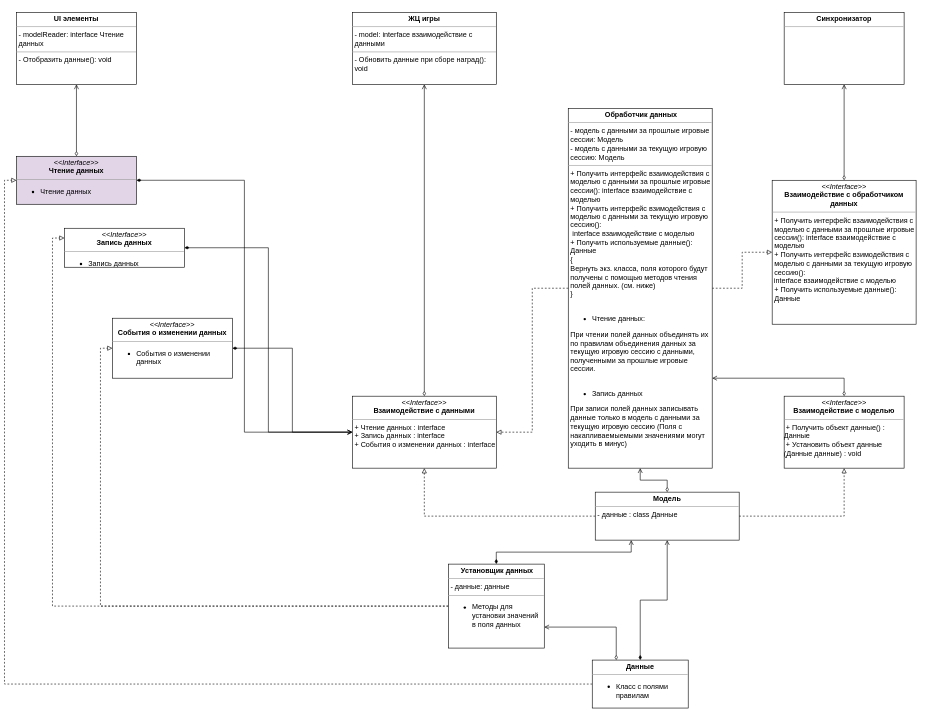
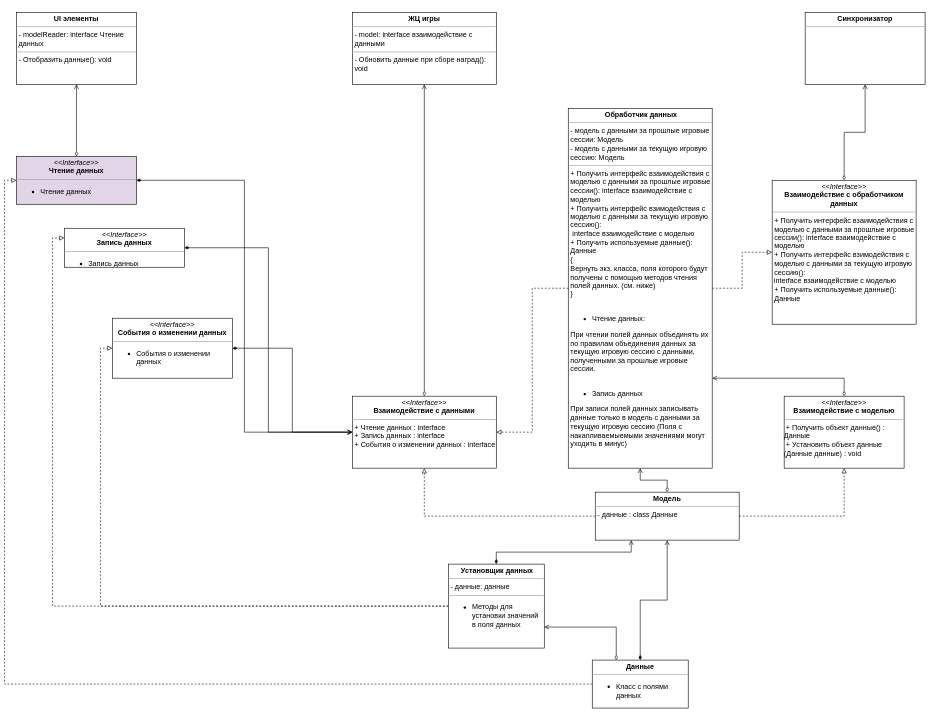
  <mxCell id="0" />
  <mxCell id="1" parent="0" />
  <mxCell id="2" style="edgeStyle=orthogonalEdgeStyle;rounded=0;orthogonalLoop=1;jettySize=auto;html=1;exitX=0;exitY=0.5;exitDx=0;exitDy=0;entryX=0;entryY=0.5;entryDx=0;entryDy=0;startArrow=none;startFill=0;endArrow=block;endFill=0;fontSize=14;dashed=1;" parent="1" source="29" target="15" edge="1"><mxGeometry relative="1" as="geometry" /></mxCell>
  <mxCell id="3" style="edgeStyle=orthogonalEdgeStyle;rounded=0;orthogonalLoop=1;jettySize=auto;html=1;exitX=0;exitY=0.5;exitDx=0;exitDy=0;entryX=0;entryY=0.5;entryDx=0;entryDy=0;dashed=1;startArrow=none;startFill=0;endArrow=block;endFill=0;fontSize=14;" parent="1" source="22" target="13" edge="1"><mxGeometry relative="1" as="geometry" /></mxCell>
  <mxCell id="4" style="edgeStyle=orthogonalEdgeStyle;rounded=0;orthogonalLoop=1;jettySize=auto;html=1;exitX=0;exitY=0.5;exitDx=0;exitDy=0;entryX=0;entryY=0.25;entryDx=0;entryDy=0;dashed=1;startArrow=none;startFill=0;endArrow=block;endFill=0;fontSize=14;" parent="1" source="29" target="12" edge="1"><mxGeometry relative="1" as="geometry" /></mxCell>
  <mxCell id="5" style="edgeStyle=orthogonalEdgeStyle;rounded=0;orthogonalLoop=1;jettySize=auto;html=1;exitX=1;exitY=0.5;exitDx=0;exitDy=0;entryX=0;entryY=0.5;entryDx=0;entryDy=0;dashed=1;startArrow=none;startFill=0;endArrow=block;endFill=0;fontSize=14;" parent="1" source="6" target="32" edge="1"><mxGeometry relative="1" as="geometry" /></mxCell>
  <mxCell id="6" value="&lt;p style=&quot;margin: 0px ; margin-top: 4px ; text-align: center&quot;&gt;&lt;b&gt;&amp;nbsp;Обработчик данных&lt;/b&gt;&lt;/p&gt;&lt;hr size=&quot;1&quot;&gt;&lt;p style=&quot;margin: 0px 0px 0px 4px&quot;&gt;- модель с данными за прошлые игровые сессии: Модель&lt;/p&gt;&lt;p style=&quot;margin: 0px 0px 0px 4px&quot;&gt;- модель с данными за текущую игровую сессию: Модель&amp;nbsp;&lt;/p&gt;&lt;hr size=&quot;1&quot;&gt;&lt;p style=&quot;margin: 0px ; margin-left: 4px&quot;&gt;+ Получить интерфейс взаимодействия с моделью с данными за прошлые игровые сессии(): interface взаимодействие с моделью&lt;br&gt;&lt;/p&gt;&lt;p style=&quot;margin: 0px 0px 0px 4px&quot;&gt;+ Получить интерфейс взимодействия с моделью с данными за текущую игровую сессию():&amp;nbsp;&lt;/p&gt;&lt;p style=&quot;margin: 0px ; margin-left: 4px&quot;&gt;&amp;nbsp;interface взаимодействие с моделью&lt;br&gt;&lt;/p&gt;&lt;p style=&quot;margin: 0px ; margin-left: 4px&quot;&gt;+ Получить используемые данные(): Данные&lt;/p&gt;&lt;p style=&quot;margin: 0px ; margin-left: 4px&quot;&gt;{&lt;/p&gt;&lt;p style=&quot;margin: 0px ; margin-left: 4px&quot;&gt;Вернуть экз. класса, поля которого будут получены с помощью методов чтения полей данных. (см. ниже)&lt;/p&gt;&lt;p style=&quot;margin: 0px ; margin-left: 4px&quot;&gt;}&lt;/p&gt;&lt;p style=&quot;margin: 0px ; margin-left: 4px&quot;&gt;&lt;br&gt;&lt;/p&gt;&lt;p style=&quot;margin: 0px ; margin-left: 4px&quot;&gt;&lt;/p&gt;&lt;ul&gt;&lt;li&gt;Чтение данных:&lt;/li&gt;&lt;/ul&gt;&lt;p&gt;&lt;/p&gt;&lt;p style=&quot;margin: 0px ; margin-left: 4px&quot;&gt;При чтении полей данных объединять их по правилам объединения данных за текущую игровую сессию с данными, полученными за прошлые игровые сессии.&lt;br&gt;&lt;/p&gt;&lt;p style=&quot;margin: 0px ; margin-left: 4px&quot;&gt;&lt;br&gt;&lt;/p&gt;&lt;p style=&quot;margin: 0px ; margin-left: 4px&quot;&gt;&lt;/p&gt;&lt;ul&gt;&lt;li&gt;Запись данных&lt;/li&gt;&lt;/ul&gt;&lt;p&gt;&lt;/p&gt;&lt;p style=&quot;margin: 0px ; margin-left: 4px&quot;&gt;При записи полей данных записывать данные только в модель с данными за текущую игровую сессию (Поля с накапливаемыемыми значениями могут уходить в минус)&lt;/p&gt;" style="verticalAlign=top;align=left;overflow=fill;fontSize=12;fontFamily=Helvetica;html=1;whiteSpace=wrap;" parent="1" vertex="1"><mxGeometry x="940" y="180" width="240" height="600" as="geometry" /></mxCell>
  <mxCell id="7" style="edgeStyle=orthogonalEdgeStyle;rounded=0;orthogonalLoop=1;jettySize=auto;html=1;exitX=0.5;exitY=0;exitDx=0;exitDy=0;entryX=0.5;entryY=1;entryDx=0;entryDy=0;endArrow=open;endFill=0;fontSize=14;startArrow=diamondThin;startFill=1;" parent="1" source="22" target="23" edge="1"><mxGeometry relative="1" as="geometry" /></mxCell>
  <mxCell id="8" style="edgeStyle=orthogonalEdgeStyle;rounded=0;orthogonalLoop=1;jettySize=auto;html=1;exitX=0.5;exitY=0;exitDx=0;exitDy=0;entryX=0.5;entryY=1;entryDx=0;entryDy=0;startArrow=diamondThin;startFill=0;endArrow=open;endFill=0;fontSize=14;" parent="1" source="13" target="19" edge="1"><mxGeometry relative="1" as="geometry" /></mxCell>
  <mxCell id="9" style="edgeStyle=orthogonalEdgeStyle;rounded=0;orthogonalLoop=1;jettySize=auto;html=1;exitX=0.5;exitY=0;exitDx=0;exitDy=0;entryX=0.5;entryY=1;entryDx=0;entryDy=0;startArrow=diamondThin;startFill=0;endArrow=open;endFill=0;fontSize=14;" parent="1" source="21" target="20" edge="1"><mxGeometry relative="1" as="geometry"><mxPoint x="1820" y="100" as="targetPoint" /><mxPoint x="1060" y="220" as="sourcePoint" /></mxGeometry></mxCell>
- <mxCell id="10" value="&lt;p style=&quot;margin: 0px ; margin-top: 4px ; text-align: center&quot;&gt;&lt;b&gt;Синхронизатор&lt;/b&gt;&lt;/p&gt;&lt;hr size=&quot;1&quot;&gt;&lt;p style=&quot;margin: 0px ; margin-left: 4px&quot;&gt;&lt;br&gt;&lt;/p&gt;" style="verticalAlign=top;align=left;overflow=fill;fontSize=12;fontFamily=Helvetica;html=1;whiteSpace=wrap;" parent="1" vertex="1"><mxGeometry x="1300" y="20" width="200" height="120" as="geometry" /></mxCell>
+ <mxCell id="10" value="&lt;p style=&quot;margin: 0px ; margin-top: 4px ; text-align: center&quot;&gt;&lt;b&gt;Синхронизатор&lt;/b&gt;&lt;/p&gt;&lt;hr size=&quot;1&quot;&gt;&lt;p style=&quot;margin: 0px ; margin-left: 4px&quot;&gt;&lt;br&gt;&lt;/p&gt;" style="verticalAlign=top;align=left;overflow=fill;fontSize=12;fontFamily=Helvetica;html=1;whiteSpace=wrap;" parent="1" vertex="1"><mxGeometry x="1335" y="20" width="200" height="120" as="geometry" /></mxCell>
  <mxCell id="11" style="edgeStyle=orthogonalEdgeStyle;rounded=0;orthogonalLoop=1;jettySize=auto;html=1;exitX=1;exitY=0.5;exitDx=0;exitDy=0;startArrow=diamondThin;startFill=1;endArrow=open;endFill=0;fontSize=14;entryX=0;entryY=0.5;entryDx=0;entryDy=0;" parent="1" source="12" target="21" edge="1"><mxGeometry relative="1" as="geometry"><mxPoint x="940" y="280" as="targetPoint" /></mxGeometry></mxCell>
  <mxCell id="12" value="&lt;p style=&quot;margin: 0px ; margin-top: 4px ; text-align: center&quot;&gt;&lt;i&gt;&amp;lt;&amp;lt;Interface&amp;gt;&amp;gt;&lt;/i&gt;&lt;br&gt;&lt;b&gt;Запись данных&lt;/b&gt;&lt;/p&gt;&lt;hr size=&quot;1&quot;&gt;&lt;p style=&quot;margin: 0px 0px 0px 4px&quot;&gt;&lt;/p&gt;&lt;ul&gt;&lt;li&gt;Запись данных&lt;/li&gt;&lt;/ul&gt;&lt;p&gt;&lt;/p&gt;" style="verticalAlign=top;align=left;overflow=fill;fontSize=12;fontFamily=Helvetica;html=1;whiteSpace=wrap;" parent="1" vertex="1"><mxGeometry x="100" y="380" width="200" height="65" as="geometry" /></mxCell>
  <mxCell id="13" value="&lt;p style=&quot;margin: 0px ; margin-top: 4px ; text-align: center&quot;&gt;&lt;i&gt;&amp;lt;&amp;lt;Interface&amp;gt;&amp;gt;&lt;/i&gt;&lt;br&gt;&lt;b&gt;Чтение данных&lt;/b&gt;&lt;/p&gt;&lt;hr size=&quot;1&quot;&gt;&lt;p style=&quot;margin: 0px 0px 0px 4px&quot;&gt;&lt;/p&gt;&lt;ul&gt;&lt;li&gt;&lt;span&gt;Чтение данных&lt;/span&gt;&lt;br&gt;&lt;/li&gt;&lt;/ul&gt;&lt;p&gt;&lt;/p&gt;" style="verticalAlign=top;align=left;overflow=fill;fontSize=12;fontFamily=Helvetica;html=1;whiteSpace=wrap;fillColor=#e1d5e7;" parent="1" vertex="1"><mxGeometry x="20" y="260" width="200" height="80" as="geometry" /></mxCell>
  <mxCell id="14" style="edgeStyle=orthogonalEdgeStyle;rounded=0;orthogonalLoop=1;jettySize=auto;html=1;exitX=1;exitY=0.5;exitDx=0;exitDy=0;entryX=0;entryY=0.5;entryDx=0;entryDy=0;startArrow=diamondThin;startFill=1;endArrow=open;endFill=0;fontSize=14;" parent="1" source="15" target="21" edge="1"><mxGeometry relative="1" as="geometry"><mxPoint x="940" y="280" as="targetPoint" /></mxGeometry></mxCell>
  <mxCell id="15" value="&lt;p style=&quot;margin: 0px ; margin-top: 4px ; text-align: center&quot;&gt;&lt;i&gt;&amp;lt;&amp;lt;Interface&amp;gt;&amp;gt;&lt;/i&gt;&lt;br&gt;&lt;b&gt;События о изменении данных&lt;/b&gt;&lt;/p&gt;&lt;hr size=&quot;1&quot;&gt;&lt;p style=&quot;margin: 0px 0px 0px 4px&quot;&gt;&lt;/p&gt;&lt;ul&gt;&lt;li&gt;События о изменении данных&lt;/li&gt;&lt;/ul&gt;&lt;p&gt;&lt;/p&gt;" style="verticalAlign=top;align=left;overflow=fill;fontSize=12;fontFamily=Helvetica;html=1;whiteSpace=wrap;" parent="1" vertex="1"><mxGeometry x="180" y="530" width="200" height="100" as="geometry" /></mxCell>
  <mxCell id="16" value="&lt;p style=&quot;margin: 0px ; margin-top: 4px ; text-align: center&quot;&gt;&lt;i&gt;&amp;lt;&amp;lt;Interface&amp;gt;&amp;gt;&lt;/i&gt;&lt;br&gt;&lt;b&gt;Взаимодействие с моделью&lt;/b&gt;&lt;/p&gt;&lt;hr size=&quot;1&quot;&gt;&lt;p style=&quot;margin: 0px ; margin-left: 4px&quot;&gt;&lt;/p&gt;&lt;span&gt;&amp;nbsp;+ Получить объект данные() :&amp;nbsp; Данные&lt;/span&gt;&lt;br&gt;&lt;span&gt;&amp;nbsp;+ Установить объект данные (Данные данные) : void&lt;/span&gt;&lt;br&gt;&lt;p&gt;&lt;/p&gt;" style="verticalAlign=top;align=left;overflow=fill;fontSize=12;fontFamily=Helvetica;html=1;whiteSpace=wrap;" parent="1" vertex="1"><mxGeometry x="1300" y="660" width="200" height="120" as="geometry" /></mxCell>
  <mxCell id="17" style="edgeStyle=orthogonalEdgeStyle;rounded=0;orthogonalLoop=1;jettySize=auto;html=1;exitX=0.5;exitY=0;exitDx=0;exitDy=0;entryX=1;entryY=0.75;entryDx=0;entryDy=0;startArrow=diamondThin;startFill=0;endArrow=open;endFill=0;fontSize=14;" parent="1" source="16" target="6" edge="1"><mxGeometry relative="1" as="geometry"><mxPoint x="1970" y="380" as="sourcePoint" /><mxPoint x="1810" y="310" as="targetPoint" /></mxGeometry></mxCell>
  <mxCell id="18" style="edgeStyle=orthogonalEdgeStyle;rounded=0;orthogonalLoop=1;jettySize=auto;html=1;exitX=1;exitY=0.5;exitDx=0;exitDy=0;startArrow=diamondThin;startFill=1;endArrow=open;endFill=0;fontSize=14;entryX=0;entryY=0.5;entryDx=0;entryDy=0;" parent="1" source="13" target="21" edge="1"><mxGeometry relative="1" as="geometry"><mxPoint x="940" y="280" as="targetPoint" /><mxPoint x="850" y="90" as="sourcePoint" /></mxGeometry></mxCell>
  <mxCell id="19" value="&lt;p style=&quot;margin: 0px ; margin-top: 4px ; text-align: center&quot;&gt;&lt;b&gt;UI элементы&lt;/b&gt;&lt;br&gt;&lt;/p&gt;&lt;hr size=&quot;1&quot;&gt;&lt;p style=&quot;margin: 0px ; margin-left: 4px&quot;&gt;- modelReader: interface Чтение данных&lt;br&gt;&lt;/p&gt;&lt;hr size=&quot;1&quot;&gt;&lt;p style=&quot;margin: 0px ; margin-left: 4px&quot;&gt;- Отобразить данные(): void&lt;br&gt;&lt;/p&gt;" style="verticalAlign=top;align=left;overflow=fill;fontSize=12;fontFamily=Helvetica;html=1;whiteSpace=wrap;" parent="1" vertex="1"><mxGeometry x="20" y="20" width="200" height="120" as="geometry" /></mxCell>
  <mxCell id="20" value="&lt;p style=&quot;margin: 0px ; margin-top: 4px ; text-align: center&quot;&gt;&lt;b&gt;ЖЦ игры&lt;/b&gt;&lt;br&gt;&lt;/p&gt;&lt;hr size=&quot;1&quot;&gt;&lt;p style=&quot;margin: 0px ; margin-left: 4px&quot;&gt;- model: interface взаимодействие с данными&lt;br&gt;&lt;/p&gt;&lt;hr size=&quot;1&quot;&gt;&lt;p style=&quot;margin: 0px ; margin-left: 4px&quot;&gt;- Обновить данные при сборе наград(): void&lt;br&gt;&lt;/p&gt;" style="verticalAlign=top;align=left;overflow=fill;fontSize=12;fontFamily=Helvetica;html=1;whiteSpace=wrap;" parent="1" vertex="1"><mxGeometry x="580" y="20" width="240" height="120" as="geometry" /></mxCell>
  <mxCell id="21" value="&lt;p style=&quot;margin: 0px ; margin-top: 4px ; text-align: center&quot;&gt;&lt;/p&gt;&lt;p style=&quot;margin: 4px 0px 0px ; text-align: center&quot;&gt;&lt;i&gt;&amp;lt;&amp;lt;Interface&amp;gt;&amp;gt;&lt;/i&gt;&lt;br&gt;&lt;b&gt;Взаимодействие с данными&lt;/b&gt;&lt;/p&gt;&lt;hr size=&quot;1&quot;&gt;&lt;p style=&quot;margin: 0px ; margin-left: 4px&quot;&gt;+ Чтение данных : interface&lt;/p&gt;&lt;p style=&quot;margin: 0px ; margin-left: 4px&quot;&gt;+ Запись данных : interface&lt;/p&gt;&lt;p style=&quot;margin: 0px ; margin-left: 4px&quot;&gt;+ События о изменении данных : i&lt;span&gt;nterface&lt;/span&gt;&lt;/p&gt;" style="verticalAlign=top;align=left;overflow=fill;fontSize=12;fontFamily=Helvetica;html=1;whiteSpace=wrap;" parent="1" vertex="1"><mxGeometry x="580" y="660" width="240" height="120" as="geometry" /></mxCell>
- <mxCell id="22" value="&lt;p style=&quot;margin: 0px ; margin-top: 4px ; text-align: center&quot;&gt;&lt;b&gt;Данные&lt;/b&gt;&lt;/p&gt;&lt;hr size=&quot;1&quot;&gt;&lt;p style=&quot;margin: 0px ; margin-left: 4px&quot;&gt;&lt;/p&gt;&lt;ul&gt;&lt;li&gt;Класс с полями правилам&lt;/li&gt;&lt;/ul&gt;&lt;p&gt;&lt;/p&gt;" style="verticalAlign=top;align=left;overflow=fill;fontSize=12;fontFamily=Helvetica;html=1;whiteSpace=wrap;" parent="1" vertex="1"><mxGeometry x="980" y="1100" width="160" height="80" as="geometry" /></mxCell>
+ <mxCell id="22" value="&lt;p style=&quot;margin: 0px ; margin-top: 4px ; text-align: center&quot;&gt;&lt;b&gt;Данные&lt;/b&gt;&lt;/p&gt;&lt;hr size=&quot;1&quot;&gt;&lt;p style=&quot;margin: 0px ; margin-left: 4px&quot;&gt;&lt;/p&gt;&lt;ul&gt;&lt;li&gt;Класс с полями данных&lt;/li&gt;&lt;/ul&gt;&lt;p&gt;&lt;/p&gt;" style="verticalAlign=top;align=left;overflow=fill;fontSize=12;fontFamily=Helvetica;html=1;whiteSpace=wrap;" parent="1" vertex="1"><mxGeometry x="980" y="1100" width="160" height="80" as="geometry" /></mxCell>
  <mxCell id="23" value="&lt;p style=&quot;margin: 0px ; margin-top: 4px ; text-align: center&quot;&gt;&lt;b&gt;Модель&lt;/b&gt;&lt;/p&gt;&lt;hr size=&quot;1&quot;&gt;&lt;p style=&quot;margin: 0px ; margin-left: 4px&quot;&gt;- данные : class Данные&lt;/p&gt;" style="verticalAlign=top;align=left;overflow=fill;fontSize=12;fontFamily=Helvetica;html=1;whiteSpace=wrap;" parent="1" vertex="1"><mxGeometry x="985" y="820" width="240" height="80" as="geometry" /></mxCell>
  <mxCell id="24" style="edgeStyle=orthogonalEdgeStyle;rounded=0;orthogonalLoop=1;jettySize=auto;html=1;exitX=1;exitY=0.5;exitDx=0;exitDy=0;entryX=0.5;entryY=1;entryDx=0;entryDy=0;dashed=1;startArrow=none;startFill=0;endArrow=block;endFill=0;fontSize=14;" parent="1" source="23" target="16" edge="1"><mxGeometry relative="1" as="geometry"><mxPoint x="1190" y="630" as="sourcePoint" /><mxPoint x="1320" y="700" as="targetPoint" /></mxGeometry></mxCell>
  <mxCell id="25" style="edgeStyle=orthogonalEdgeStyle;rounded=0;orthogonalLoop=1;jettySize=auto;html=1;entryX=0.5;entryY=1;entryDx=0;entryDy=0;startArrow=diamondThin;startFill=0;endArrow=open;endFill=0;fontSize=14;exitX=0.5;exitY=0;exitDx=0;exitDy=0;" parent="1" source="23" target="6" edge="1"><mxGeometry relative="1" as="geometry"><mxPoint x="830" y="730" as="targetPoint" /><mxPoint x="970" y="820" as="sourcePoint" /></mxGeometry></mxCell>
  <mxCell id="26" style="edgeStyle=orthogonalEdgeStyle;rounded=0;orthogonalLoop=1;jettySize=auto;html=1;entryX=0.5;entryY=1;entryDx=0;entryDy=0;fontSize=14;endArrow=block;endFill=0;dashed=1;exitX=0;exitY=0.5;exitDx=0;exitDy=0;" parent="1" source="23" target="21" edge="1"><mxGeometry relative="1" as="geometry"><mxPoint x="1070" y="420" as="targetPoint" /><mxPoint x="1070" y="470" as="sourcePoint" /></mxGeometry></mxCell>
  <mxCell id="27" style="edgeStyle=orthogonalEdgeStyle;rounded=0;orthogonalLoop=1;jettySize=auto;html=1;exitX=0.5;exitY=0;exitDx=0;exitDy=0;entryX=0.5;entryY=1;entryDx=0;entryDy=0;startArrow=diamondThin;startFill=0;endArrow=open;endFill=0;fontSize=14;" parent="1" source="32" target="10" edge="1"><mxGeometry relative="1" as="geometry"><mxPoint x="1410" y="750" as="sourcePoint" /><mxPoint x="1190" y="710" as="targetPoint" /></mxGeometry></mxCell>
  <mxCell id="28" style="edgeStyle=orthogonalEdgeStyle;rounded=0;orthogonalLoop=1;jettySize=auto;html=1;entryX=1;entryY=0.5;entryDx=0;entryDy=0;fontSize=14;endArrow=block;endFill=0;dashed=1;exitX=0;exitY=0.5;exitDx=0;exitDy=0;" parent="1" source="6" target="21" edge="1"><mxGeometry relative="1" as="geometry"><mxPoint x="670" y="530" as="targetPoint" /><mxPoint x="950" y="850" as="sourcePoint" /></mxGeometry></mxCell>
  <mxCell id="29" value="&lt;p style=&quot;margin: 0px ; margin-top: 4px ; text-align: center&quot;&gt;&lt;/p&gt;&lt;p style=&quot;margin: 4px 0px 0px ; text-align: center&quot;&gt;&lt;b&gt;&amp;nbsp;&lt;/b&gt;&lt;b&gt;Установщик данных&lt;/b&gt;&lt;/p&gt;&lt;hr size=&quot;1&quot;&gt;&lt;p style=&quot;margin: 0px 0px 0px 4px&quot;&gt;- данные: данные&lt;/p&gt;&lt;hr size=&quot;1&quot;&gt;&lt;p style=&quot;margin: 0px 0px 0px 4px&quot;&gt;&lt;/p&gt;&lt;ul&gt;&lt;li&gt;Методы для установки значений в поля данных&lt;/li&gt;&lt;/ul&gt;&lt;p&gt;&lt;/p&gt;&lt;p&gt;&lt;/p&gt;" style="verticalAlign=top;align=left;overflow=fill;fontSize=12;fontFamily=Helvetica;html=1;whiteSpace=wrap;" parent="1" vertex="1"><mxGeometry x="740" y="940" width="160" height="140" as="geometry" /></mxCell>
  <mxCell id="30" style="edgeStyle=orthogonalEdgeStyle;rounded=0;orthogonalLoop=1;jettySize=auto;html=1;exitX=0.5;exitY=0;exitDx=0;exitDy=0;entryX=0.25;entryY=1;entryDx=0;entryDy=0;endArrow=open;endFill=0;fontSize=14;startArrow=diamondThin;startFill=1;" parent="1" source="29" target="23" edge="1"><mxGeometry relative="1" as="geometry"><mxPoint x="1070" y="1020" as="sourcePoint" /><mxPoint x="1070" y="910" as="targetPoint" /></mxGeometry></mxCell>
  <mxCell id="31" style="edgeStyle=orthogonalEdgeStyle;rounded=0;orthogonalLoop=1;jettySize=auto;html=1;exitX=0.25;exitY=0;exitDx=0;exitDy=0;entryX=1;entryY=0.75;entryDx=0;entryDy=0;endArrow=open;endFill=0;fontSize=14;startArrow=diamondThin;startFill=0;" parent="1" source="22" target="29" edge="1"><mxGeometry relative="1" as="geometry"><mxPoint x="830" y="890" as="sourcePoint" /><mxPoint x="1010" y="910" as="targetPoint" /></mxGeometry></mxCell>
  <mxCell id="32" value="&lt;p style=&quot;margin: 0px ; margin-top: 4px ; text-align: center&quot;&gt;&lt;i&gt;&amp;lt;&amp;lt;Interface&amp;gt;&amp;gt;&lt;/i&gt;&lt;br&gt;&lt;b&gt;Взаимодействие с обработчиком данных&lt;/b&gt;&lt;/p&gt;&lt;hr size=&quot;1&quot;&gt;&lt;p style=&quot;margin: 0px 0px 0px 4px&quot;&gt;+ Получить интерфейс взаимодействия с моделью с данными за прошлые игровые сессии(): interface взаимодействие с моделью&lt;/p&gt;&lt;p style=&quot;margin: 0px 0px 0px 4px&quot;&gt;+ Получить интерфейс взимодействия с моделью с данными за текущую игровую сессию():&amp;nbsp;&lt;/p&gt;&amp;nbsp;interface взаимодействие с моделью&lt;p style=&quot;margin: 0px 0px 0px 4px&quot;&gt;+ Получить используемые данные(): Данные&lt;/p&gt;&lt;br&gt;&lt;p&gt;&lt;/p&gt;" style="verticalAlign=top;align=left;overflow=fill;fontSize=12;fontFamily=Helvetica;html=1;whiteSpace=wrap;" parent="1" vertex="1"><mxGeometry x="1280" y="300" width="240" height="240" as="geometry" /></mxCell>
